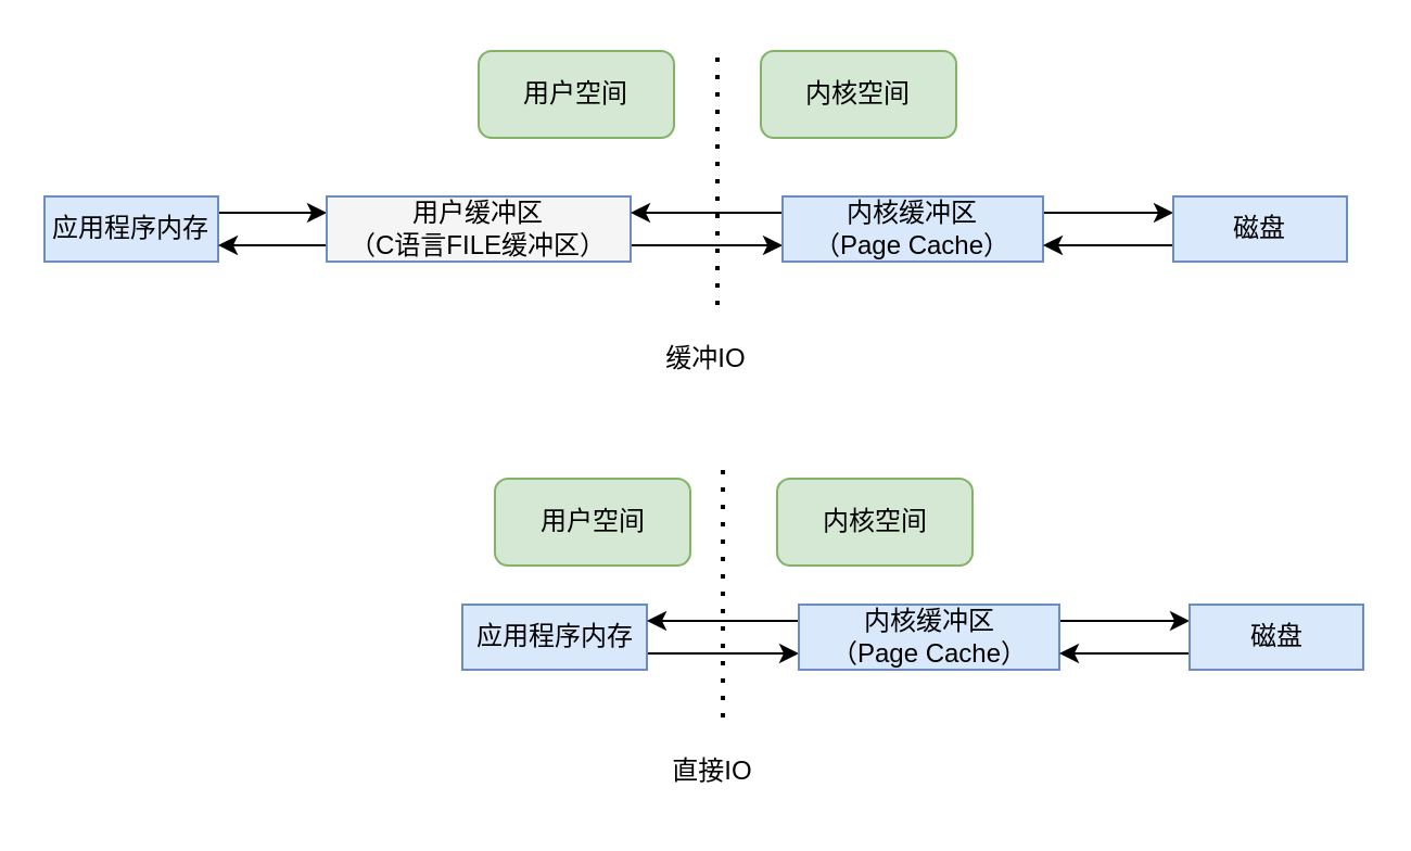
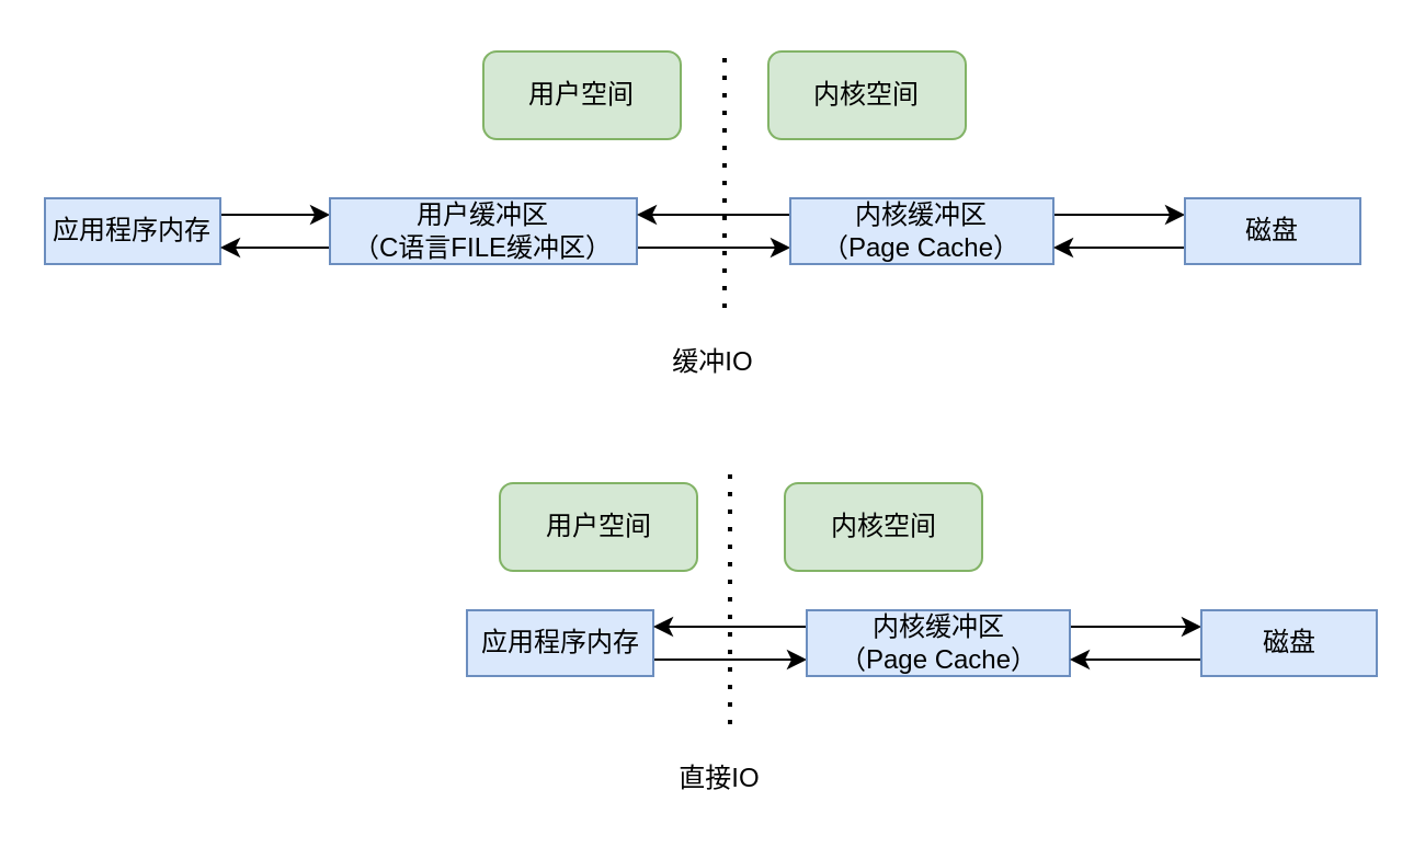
  <mxCell id="0" />
  <mxCell id="1" parent="0" />
  <mxCell id="2" value="用户空间" style="rounded=1;whiteSpace=wrap;html=1;fillColor=#d5e8d4;strokeColor=#82b366;" vertex="1" parent="1"><mxGeometry x="220" y="23" width="90" height="40" as="geometry" /></mxCell>
  <mxCell id="3" value="" style="endArrow=none;dashed=1;html=1;dashPattern=1 3;strokeWidth=2;rounded=0;" edge="1" parent="1"><mxGeometry width="50" height="50" relative="1" as="geometry"><mxPoint x="330" y="140" as="sourcePoint" /><mxPoint x="330" y="20" as="targetPoint" /></mxGeometry></mxCell>
  <mxCell id="4" value="内核空间" style="rounded=1;whiteSpace=wrap;html=1;fillColor=#d5e8d4;strokeColor=#82b366;" vertex="1" parent="1"><mxGeometry x="350" y="23" width="90" height="40" as="geometry" /></mxCell>
  <mxCell id="5" style="edgeStyle=orthogonalEdgeStyle;rounded=0;orthogonalLoop=1;jettySize=auto;html=1;entryX=0;entryY=0.25;entryDx=0;entryDy=0;exitX=1;exitY=0.25;exitDx=0;exitDy=0;" edge="1" parent="1" source="6" target="9"><mxGeometry relative="1" as="geometry" /></mxCell>
  <mxCell id="6" value="应用程序内存" style="rounded=0;whiteSpace=wrap;html=1;fillColor=#dae8fc;strokeColor=#6c8ebf;" vertex="1" parent="1"><mxGeometry x="20" y="90" width="80" height="30" as="geometry" /></mxCell>
  <mxCell id="7" style="edgeStyle=orthogonalEdgeStyle;rounded=0;orthogonalLoop=1;jettySize=auto;html=1;entryX=1;entryY=0.75;entryDx=0;entryDy=0;exitX=0;exitY=0.75;exitDx=0;exitDy=0;" edge="1" parent="1" source="9" target="6"><mxGeometry relative="1" as="geometry" /></mxCell>
  <mxCell id="8" style="edgeStyle=orthogonalEdgeStyle;rounded=0;orthogonalLoop=1;jettySize=auto;html=1;exitX=1;exitY=0.75;exitDx=0;exitDy=0;entryX=0;entryY=0.75;entryDx=0;entryDy=0;" edge="1" parent="1" source="9" target="12"><mxGeometry relative="1" as="geometry" /></mxCell>
- <mxCell id="9" value="用户缓冲区&lt;br&gt;（C语言FILE缓冲区）" style="rounded=0;whiteSpace=wrap;html=1;fillColor=#f5f5f5;strokeColor=#6c8ebf;" vertex="1" parent="1"><mxGeometry x="150" y="90" width="140" height="30" as="geometry" /></mxCell>
+ <mxCell id="9" value="用户缓冲区&lt;br&gt;（C语言FILE缓冲区）" style="rounded=0;whiteSpace=wrap;html=1;fillColor=#dae8fc;strokeColor=#6c8ebf;" vertex="1" parent="1"><mxGeometry x="150" y="90" width="140" height="30" as="geometry" /></mxCell>
  <mxCell id="10" style="edgeStyle=orthogonalEdgeStyle;rounded=0;orthogonalLoop=1;jettySize=auto;html=1;entryX=0;entryY=0.25;entryDx=0;entryDy=0;exitX=1;exitY=0.25;exitDx=0;exitDy=0;" edge="1" source="12" target="14" parent="1"><mxGeometry relative="1" as="geometry" /></mxCell>
  <mxCell id="11" style="edgeStyle=orthogonalEdgeStyle;rounded=0;orthogonalLoop=1;jettySize=auto;html=1;exitX=0;exitY=0.25;exitDx=0;exitDy=0;entryX=1;entryY=0.25;entryDx=0;entryDy=0;" edge="1" parent="1" source="12" target="9"><mxGeometry relative="1" as="geometry" /></mxCell>
  <mxCell id="12" value="内核缓冲区&lt;br&gt;（Page Cache）" style="rounded=0;whiteSpace=wrap;html=1;fillColor=#dae8fc;strokeColor=#6c8ebf;" vertex="1" parent="1"><mxGeometry x="360" y="90" width="120" height="30" as="geometry" /></mxCell>
  <mxCell id="13" style="edgeStyle=orthogonalEdgeStyle;rounded=0;orthogonalLoop=1;jettySize=auto;html=1;exitX=0;exitY=0.75;exitDx=0;exitDy=0;entryX=1;entryY=0.75;entryDx=0;entryDy=0;" edge="1" parent="1" source="14" target="12"><mxGeometry relative="1" as="geometry" /></mxCell>
  <mxCell id="14" value="磁盘" style="rounded=0;whiteSpace=wrap;html=1;fillColor=#dae8fc;strokeColor=#6c8ebf;" vertex="1" parent="1"><mxGeometry x="540" y="90" width="80" height="30" as="geometry" /></mxCell>
  <mxCell id="15" value="缓冲IO" style="text;strokeColor=none;align=center;fillColor=none;html=1;verticalAlign=middle;whiteSpace=wrap;rounded=0;" vertex="1" parent="1"><mxGeometry x="295" y="150" width="60" height="30" as="geometry" /></mxCell>
  <mxCell id="16" value="用户空间" style="rounded=1;whiteSpace=wrap;html=1;fillColor=#d5e8d4;strokeColor=#82b366;" vertex="1" parent="1"><mxGeometry x="227.5" y="220" width="90" height="40" as="geometry" /></mxCell>
  <mxCell id="17" value="" style="endArrow=none;dashed=1;html=1;dashPattern=1 3;strokeWidth=2;rounded=0;" edge="1" parent="1"><mxGeometry width="50" height="50" relative="1" as="geometry"><mxPoint x="332.5" y="330" as="sourcePoint" /><mxPoint x="332.5" y="210" as="targetPoint" /></mxGeometry></mxCell>
  <mxCell id="18" value="内核空间" style="rounded=1;whiteSpace=wrap;html=1;fillColor=#d5e8d4;strokeColor=#82b366;" vertex="1" parent="1"><mxGeometry x="357.5" y="220" width="90" height="40" as="geometry" /></mxCell>
  <mxCell id="19" style="edgeStyle=orthogonalEdgeStyle;rounded=0;orthogonalLoop=1;jettySize=auto;html=1;exitX=1;exitY=0.75;exitDx=0;exitDy=0;entryX=0;entryY=0.75;entryDx=0;entryDy=0;" edge="1" source="20" target="23" parent="1"><mxGeometry relative="1" as="geometry" /></mxCell>
  <mxCell id="20" value="应用程序内存" style="rounded=0;whiteSpace=wrap;html=1;fillColor=#dae8fc;strokeColor=#6c8ebf;" vertex="1" parent="1"><mxGeometry x="212.5" y="278" width="85" height="30" as="geometry" /></mxCell>
  <mxCell id="21" style="edgeStyle=orthogonalEdgeStyle;rounded=0;orthogonalLoop=1;jettySize=auto;html=1;entryX=0;entryY=0.25;entryDx=0;entryDy=0;exitX=1;exitY=0.25;exitDx=0;exitDy=0;" edge="1" source="23" target="25" parent="1"><mxGeometry relative="1" as="geometry" /></mxCell>
  <mxCell id="22" style="edgeStyle=orthogonalEdgeStyle;rounded=0;orthogonalLoop=1;jettySize=auto;html=1;exitX=0;exitY=0.25;exitDx=0;exitDy=0;entryX=1;entryY=0.25;entryDx=0;entryDy=0;" edge="1" source="23" target="20" parent="1"><mxGeometry relative="1" as="geometry" /></mxCell>
  <mxCell id="23" value="内核缓冲区&lt;br&gt;（Page Cache）" style="rounded=0;whiteSpace=wrap;html=1;fillColor=#dae8fc;strokeColor=#6c8ebf;" vertex="1" parent="1"><mxGeometry x="367.5" y="278" width="120" height="30" as="geometry" /></mxCell>
  <mxCell id="24" style="edgeStyle=orthogonalEdgeStyle;rounded=0;orthogonalLoop=1;jettySize=auto;html=1;exitX=0;exitY=0.75;exitDx=0;exitDy=0;entryX=1;entryY=0.75;entryDx=0;entryDy=0;" edge="1" source="25" target="23" parent="1"><mxGeometry relative="1" as="geometry" /></mxCell>
  <mxCell id="25" value="磁盘" style="rounded=0;whiteSpace=wrap;html=1;fillColor=#dae8fc;strokeColor=#6c8ebf;" vertex="1" parent="1"><mxGeometry x="547.5" y="278" width="80" height="30" as="geometry" /></mxCell>
  <mxCell id="26" value="直接IO" style="text;strokeColor=none;align=center;fillColor=none;html=1;verticalAlign=middle;whiteSpace=wrap;rounded=0;" vertex="1" parent="1"><mxGeometry x="297.5" y="340" width="60" height="30" as="geometry" /></mxCell>
